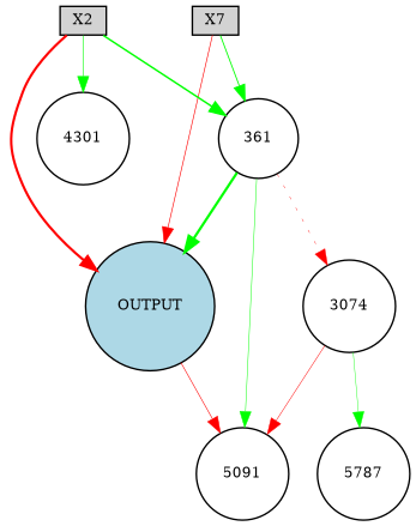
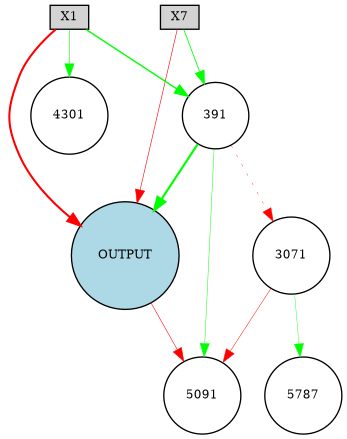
  digraph {
    node [fillcolor=white fontsize=9 shape=circle style=filled]
    edge [color=green style=solid]
    n1 [fillcolor=lightgray height=0.2 label=X7 shape=box width=0.2]
    OUTPUT [fillcolor=lightblue height=0.2 width=0.2]
-   361 [height=0.2 width=0.2]
+   361 [height=0.2 width=0.2 label=391]
    5091 [height=0.2 width=0.2]
-   3074 [height=0.2 width=0.2]
-   X2 [fillcolor=lightgray height=0.2 shape=box width=0.2]
+   3074 [height=0.2 width=0.2 label=3071]
+   X2 [fillcolor=lightgray height=0.2 shape=box width=0.2 label=X1]
    4301 [height=0.2 width=0.2]
    5787 [height=0.2 width=0.2]
    n1 -> OUTPUT [color=red penwidth=0.45138315062598033]
    n1 -> 361 [penwidth=0.6208827962840912]
    OUTPUT -> 5091 [color=red penwidth=0.4082215866116]
    361 -> OUTPUT [penwidth=1.5993098214239394]
    361 -> 5091 [penwidth=0.34544967107008323]
    361 -> 3074 [color=red penwidth=0.2641753765495819 style=dotted]
    3074 -> 5091 [color=red penwidth=0.34522972494206133]
    3074 -> 5787 [penwidth=0.2907850719007514]
    X2 -> OUTPUT [color=red penwidth=1.5484007660155354]
    X2 -> 361 [penwidth=1.0521760977503973]
    X2 -> 4301 [penwidth=0.4186722459746428]
  }
